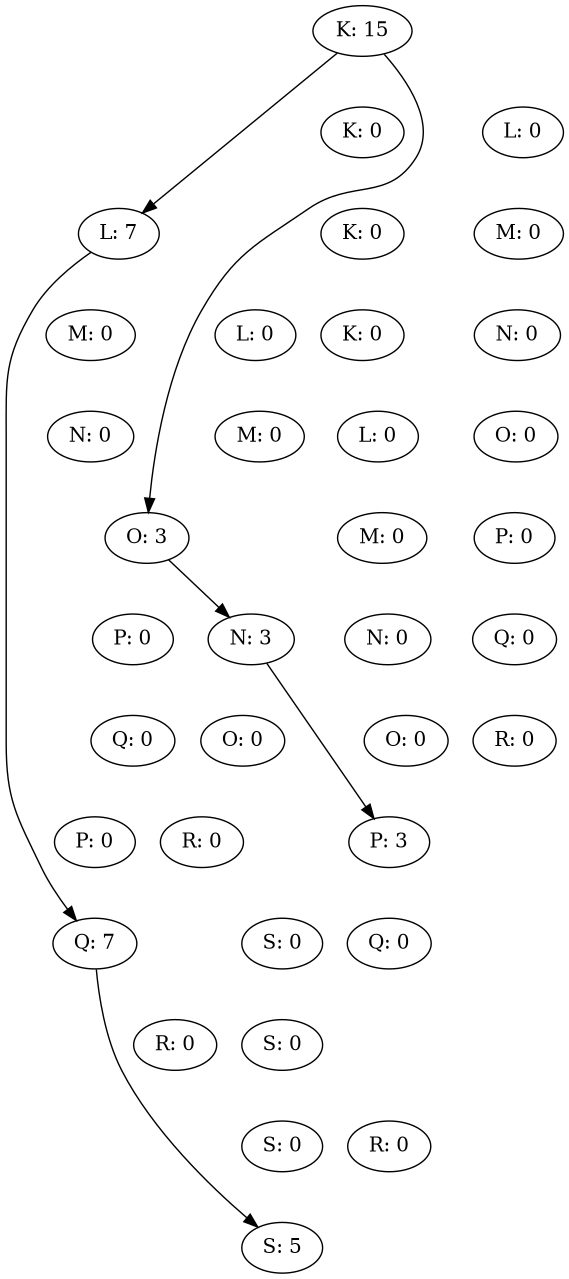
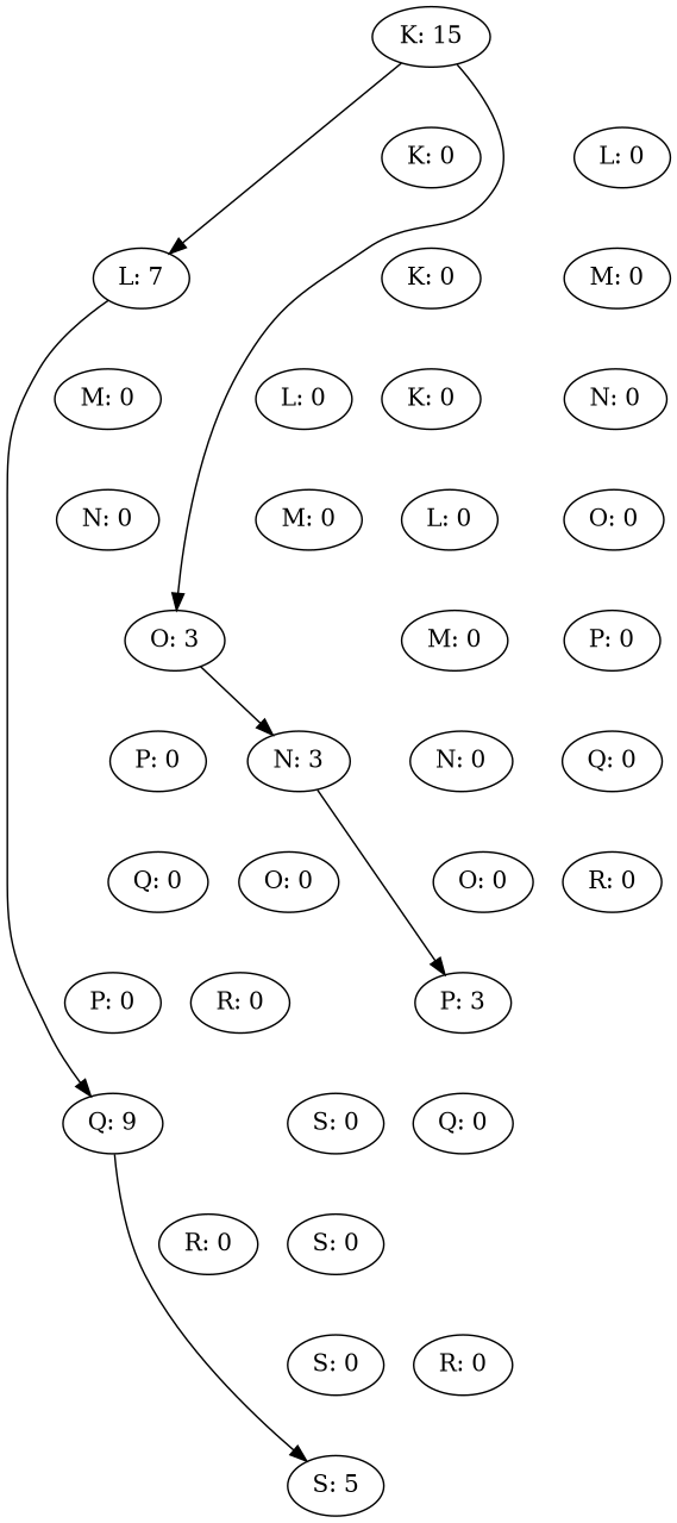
  digraph {
    rank=same
    edge [style=invis]
    n1 [label="K: 15"]
    n2 [label="L: 0"]
    n3 [label="K: 0"]
    n4 [label="L: 7"]
    n5 [label="O: 3"]
    n6 [label="M: 0"]
    n7 [label="K: 0"]
    n8 [label="M: 0"]
-   n9 [label="Q: 7"]
+   n9 [label="Q: 9"]
    n10 [label="P: 0"]
    n11 [label="N: 3"]
    n12 [label="N: 0"]
    n13 [label="O: 0"]
    n14 [label="P: 0"]
    n15 [label="Q: 0"]
    n16 [label="R: 0"]
    n17 [label="S: 0"]
    n18 [label="S: 0"]
    n19 [label="S: 0"]
    n20 [label="L: 0"]
    n21 [label="K: 0"]
    n22 [label="N: 0"]
    n23 [label="R: 0"]
    n24 [label="S: 5"]
    n25 [label="Q: 0"]
    n26 [label="O: 0"]
    n27 [label="P: 3"]
    n28 [label="R: 0"]
    n29 [label="M: 0"]
    n30 [label="L: 0"]
    n31 [label="P: 0"]
    n32 [label="Q: 0"]
    n33 [label="M: 0"]
    n34 [label="N: 0"]
    n35 [label="O: 0"]
    n36 [label="R: 0"]
    n1 -> n2
    n1 -> n3 [weight=1000]
    n1 -> n4 [style=""]
    n1 -> n5 [style=""]
    n2 -> n6
    n3 -> n4
    n3 -> n7 [weight=1000]
    n4 -> n8
    n4 -> n9 [style=""]
    n5 -> n10
    n5 -> n11 [style=""]
    n6 -> n12
    n7 -> n20
    n7 -> n21 [weight=1000]
    n8 -> n22
    n9 -> n23
    n9 -> n24 [style=""]
    n10 -> n25
    n11 -> n26
    n11 -> n27 [style=""]
    n12 -> n13
    n13 -> n14
    n14 -> n15
    n15 -> n16
    n16 -> n17
    n17 -> n18 [weight=1000]
    n18 -> n19 [weight=1000]
    n19 -> n24 [weight=1000]
    n20 -> n29
    n21 -> n30
    n22 -> n5
    n23 -> n19
    n25 -> n28
    n26 -> n31
    n27 -> n32
    n28 -> n18
    n29 -> n11
    n30 -> n33
    n31 -> n9
    n32 -> n36
    n33 -> n34
    n34 -> n35
    n35 -> n27
    n36 -> n24
  }
